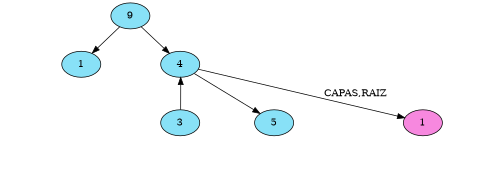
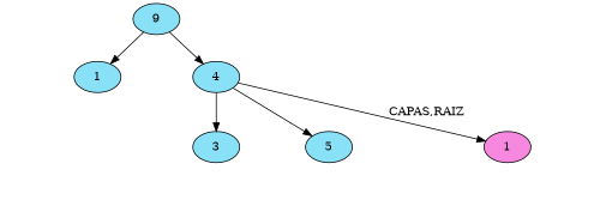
  digraph {
    nodesep=0
    ranksep=0.4
    node [fillcolor="#88E1F7" style=filled]
    edge [arrowsize=0 style=invisible]
    n1 [label=9]
    n2 [label=1]
    n3 [label=4]
    Invisible2143701784 [style=invis]
    n5 [label=3]
    n6 [label=5]
    n7 [fillcolor="#F788DF" label=1]
    Invisible544806883 [style=invis]
    Invisible438722032 [style=invis]
    Invisible570342364 [fillcolor="#F788DF" style=invis]
    n1 -> n2 [arrowsize="" style=""]
    n1 -> n3 [arrowsize="" style=""]
    n2 -> Invisible2143701784
    n2 -> Invisible2143701784
-   n5 -> n3 [arrowsize="" style=""]
+   n3 -> n5 [arrowsize="" style=""]
    n3 -> n6 [arrowsize="" style=""]
    n3 -> n7 [label="CAPAS,RAIZ" arrowsize="" style=""]
    n5 -> Invisible544806883
    n5 -> Invisible544806883
    n6 -> Invisible438722032
    n6 -> Invisible438722032
    n7 -> Invisible570342364
    n7 -> Invisible570342364
  }
